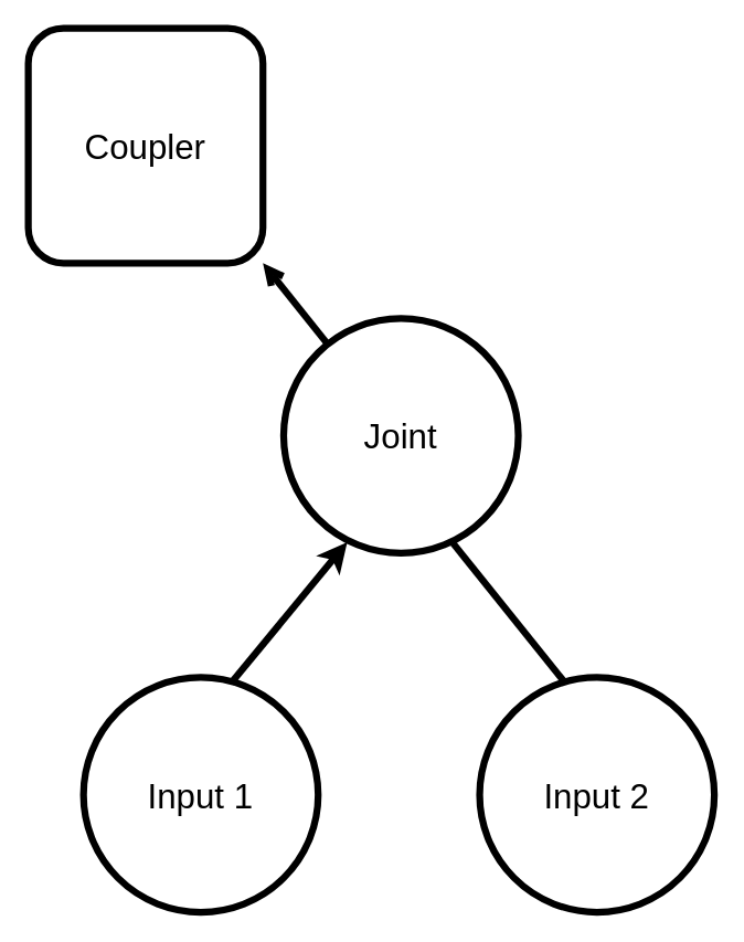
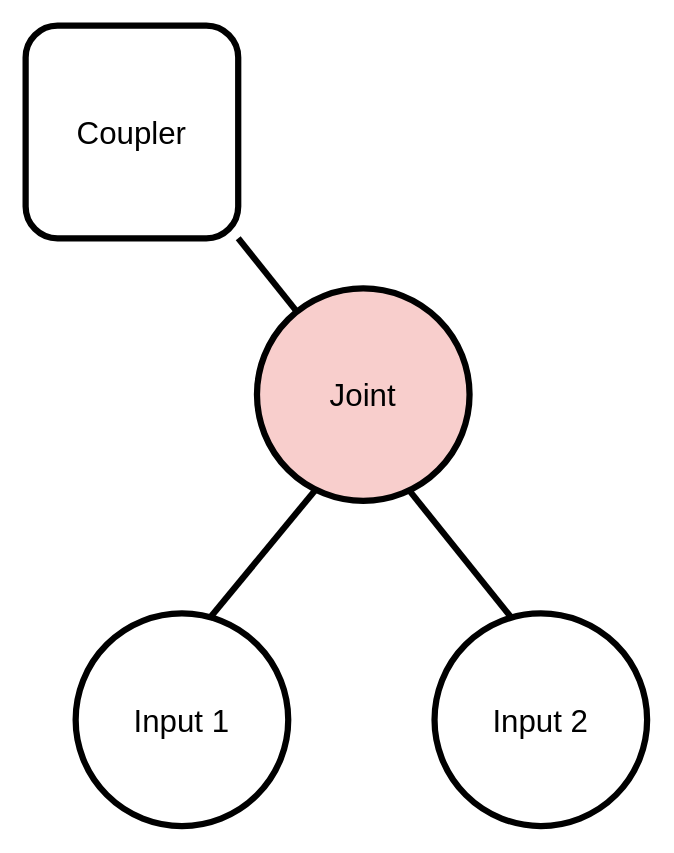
  <mxCell id="0" />
  <mxCell id="1" parent="0" />
- <mxCell id="2" value="&lt;span style=&quot;font-size: 25px&quot;&gt;Joint&lt;/span&gt;" style="ellipse;whiteSpace=wrap;html=1;aspect=fixed;strokeWidth=5;" vertex="1" parent="1"><mxGeometry x="205" y="230" width="170" height="170" as="geometry" /></mxCell>
+ <mxCell id="2" value="&lt;span style=&quot;font-size: 25px&quot;&gt;Joint&lt;/span&gt;" style="ellipse;whiteSpace=wrap;html=1;aspect=fixed;strokeWidth=5;fillColor=#f8cecc;" vertex="1" parent="1"><mxGeometry x="205" y="230" width="170" height="170" as="geometry" /></mxCell>
  <mxCell id="3" value="&lt;font style=&quot;font-size: 25px&quot;&gt;Input 1&lt;/font&gt;" style="ellipse;whiteSpace=wrap;html=1;aspect=fixed;strokeWidth=5;" vertex="1" parent="1"><mxGeometry x="60" y="490" width="170" height="170" as="geometry" /></mxCell>
  <mxCell id="4" value="&lt;font style=&quot;font-size: 25px&quot;&gt;Input 2&lt;/font&gt;" style="ellipse;whiteSpace=wrap;html=1;aspect=fixed;strokeWidth=5;" vertex="1" parent="1"><mxGeometry x="347" y="490" width="170" height="170" as="geometry" /></mxCell>
- <mxCell id="5" value="" style="endArrow=classic;html=1;rounded=0;fontSize=25;strokeWidth=5;exitX=0.629;exitY=0.024;exitDx=0;exitDy=0;exitPerimeter=0;entryX=0.271;entryY=0.953;entryDx=0;entryDy=0;entryPerimeter=0;" edge="1" parent="1" source="3" target="2"><mxGeometry width="50" height="50" relative="1" as="geometry"><mxPoint x="169" y="450" as="sourcePoint" /><mxPoint x="239" y="420" as="targetPoint" /></mxGeometry></mxCell>
+ <mxCell id="5" value="" style="endArrow=none;html=1;rounded=0;fontSize=25;strokeWidth=5;exitX=0.629;exitY=0.024;exitDx=0;exitDy=0;exitPerimeter=0;entryX=0.271;entryY=0.953;entryDx=0;entryDy=0;entryPerimeter=0;" edge="1" parent="1" source="3" target="2"><mxGeometry width="50" height="50" relative="1" as="geometry"><mxPoint x="169" y="450" as="sourcePoint" /><mxPoint x="239" y="420" as="targetPoint" /></mxGeometry></mxCell>
  <mxCell id="6" value="" style="endArrow=none;html=1;rounded=0;fontSize=25;strokeWidth=5;exitX=0.365;exitY=0.024;exitDx=0;exitDy=0;exitPerimeter=0;entryX=0.718;entryY=0.953;entryDx=0;entryDy=0;entryPerimeter=0;" edge="1" parent="1" source="4" target="2"><mxGeometry width="50" height="50" relative="1" as="geometry"><mxPoint x="409" y="460" as="sourcePoint" /><mxPoint x="349" y="440" as="targetPoint" /></mxGeometry></mxCell>
  <mxCell id="7" value="&lt;font style=&quot;font-size: 25px&quot;&gt;Coupler&lt;/font&gt;" style="whiteSpace=wrap;html=1;aspect=fixed;strokeWidth=5;rounded=1;" vertex="1" parent="1"><mxGeometry x="20" y="20" width="170" height="170" as="geometry" /></mxCell>
- <mxCell id="8" value="" style="endArrow=open;html=1;rounded=0;fontSize=25;strokeWidth=5;entryX=1;entryY=1;entryDx=0;entryDy=0;" edge="1" parent="1" source="2" target="7"><mxGeometry width="50" height="50" relative="1" as="geometry"><mxPoint x="71" y="412.07" as="sourcePoint" /><mxPoint x="155.14" y="310" as="targetPoint" /></mxGeometry></mxCell>
+ <mxCell id="8" value="" style="endArrow=none;html=1;rounded=0;fontSize=25;strokeWidth=5;entryX=1;entryY=1;entryDx=0;entryDy=0;" edge="1" parent="1" source="2" target="7"><mxGeometry width="50" height="50" relative="1" as="geometry"><mxPoint x="71" y="412.07" as="sourcePoint" /><mxPoint x="155.14" y="310" as="targetPoint" /></mxGeometry></mxCell>
